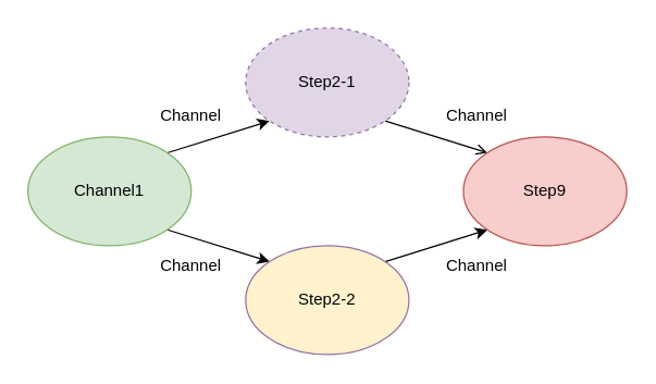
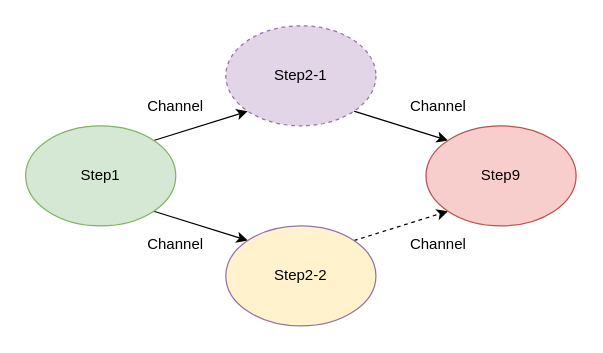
  <mxCell id="0" />
  <mxCell id="1" parent="0" />
  <mxCell id="2" style="rounded=0;orthogonalLoop=1;jettySize=auto;html=1;exitX=1;exitY=0;exitDx=0;exitDy=0;entryX=0;entryY=1;entryDx=0;entryDy=0;" edge="1" parent="1" source="4" target="6"><mxGeometry relative="1" as="geometry" /></mxCell>
  <mxCell id="3" style="edgeStyle=none;rounded=0;orthogonalLoop=1;jettySize=auto;html=1;exitX=1;exitY=1;exitDx=0;exitDy=0;entryX=0;entryY=0;entryDx=0;entryDy=0;" edge="1" parent="1" source="4" target="8"><mxGeometry relative="1" as="geometry" /></mxCell>
- <mxCell id="4" value="Channel1" style="ellipse;whiteSpace=wrap;html=1;fillColor=#d5e8d4;strokeColor=#82b366;" vertex="1" parent="1"><mxGeometry x="20" y="100" width="120" height="80" as="geometry" /></mxCell>
- <mxCell id="5" style="edgeStyle=none;rounded=0;orthogonalLoop=1;jettySize=auto;html=1;exitX=1;exitY=1;exitDx=0;exitDy=0;entryX=0;entryY=0;entryDx=0;entryDy=0;endArrow=open;" edge="1" parent="1" source="6" target="9"><mxGeometry relative="1" as="geometry" /></mxCell>
+ <mxCell id="4" value="Step1" style="ellipse;whiteSpace=wrap;html=1;fillColor=#d5e8d4;strokeColor=#82b366;" vertex="1" parent="1"><mxGeometry x="20" y="100" width="120" height="80" as="geometry" /></mxCell>
+ <mxCell id="5" style="edgeStyle=none;rounded=0;orthogonalLoop=1;jettySize=auto;html=1;exitX=1;exitY=1;exitDx=0;exitDy=0;entryX=0;entryY=0;entryDx=0;entryDy=0;" edge="1" parent="1" source="6" target="9"><mxGeometry relative="1" as="geometry" /></mxCell>
  <mxCell id="6" value="Step2-1" style="ellipse;whiteSpace=wrap;html=1;fillColor=#e1d5e7;strokeColor=#9673a6;dashed=1;" vertex="1" parent="1"><mxGeometry x="180" y="20" width="120" height="80" as="geometry" /></mxCell>
- <mxCell id="7" style="edgeStyle=none;rounded=0;orthogonalLoop=1;jettySize=auto;html=1;exitX=1;exitY=0;exitDx=0;exitDy=0;entryX=0;entryY=1;entryDx=0;entryDy=0;" edge="1" parent="1" source="8" target="9"><mxGeometry relative="1" as="geometry" /></mxCell>
+ <mxCell id="7" style="edgeStyle=none;rounded=0;orthogonalLoop=1;jettySize=auto;html=1;exitX=1;exitY=0;exitDx=0;exitDy=0;entryX=0;entryY=1;entryDx=0;entryDy=0;dashed=1;" edge="1" parent="1" source="8" target="9"><mxGeometry relative="1" as="geometry" /></mxCell>
  <mxCell id="8" value="Step2-2" style="ellipse;whiteSpace=wrap;html=1;fillColor=#fff2cc;strokeColor=#9673a6;" vertex="1" parent="1"><mxGeometry x="180" y="180" width="120" height="80" as="geometry" /></mxCell>
  <mxCell id="9" value="Step9" style="ellipse;whiteSpace=wrap;html=1;fillColor=#f8cecc;strokeColor=#b85450;" vertex="1" parent="1"><mxGeometry x="340" y="100" width="120" height="80" as="geometry" /></mxCell>
  <mxCell id="10" value="Channel" style="text;html=1;strokeColor=none;fillColor=none;align=center;verticalAlign=middle;whiteSpace=wrap;rounded=0;" vertex="1" parent="1"><mxGeometry x="110" y="70" width="60" height="30" as="geometry" /></mxCell>
  <mxCell id="11" value="Channel" style="text;html=1;strokeColor=none;fillColor=none;align=center;verticalAlign=middle;whiteSpace=wrap;rounded=0;" vertex="1" parent="1"><mxGeometry x="110" y="180" width="60" height="30" as="geometry" /></mxCell>
  <mxCell id="12" value="Channel" style="text;html=1;strokeColor=none;fillColor=none;align=center;verticalAlign=middle;whiteSpace=wrap;rounded=0;" vertex="1" parent="1"><mxGeometry x="320" y="180" width="60" height="30" as="geometry" /></mxCell>
  <mxCell id="13" value="Channel" style="text;html=1;strokeColor=none;fillColor=none;align=center;verticalAlign=middle;whiteSpace=wrap;rounded=0;" vertex="1" parent="1"><mxGeometry x="320" y="70" width="60" height="30" as="geometry" /></mxCell>
